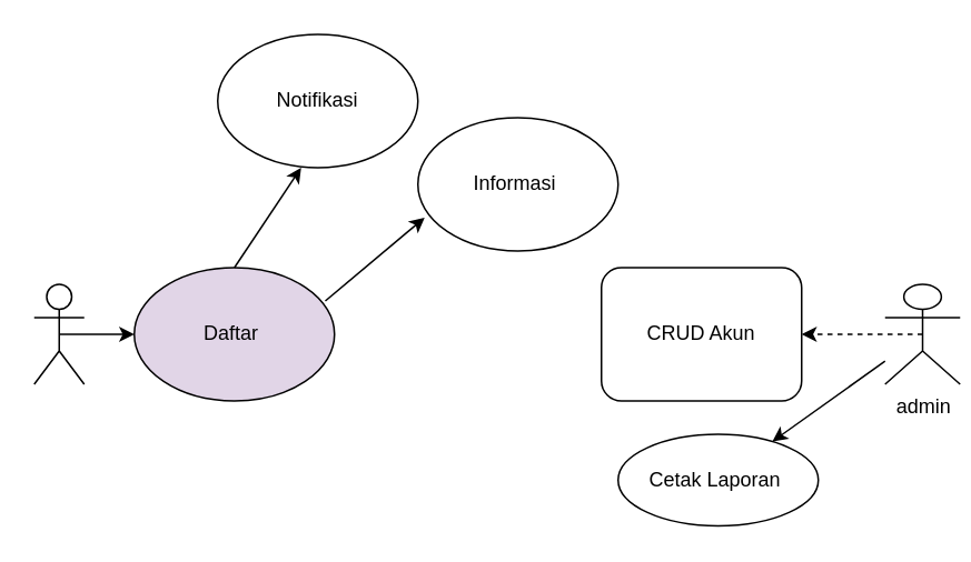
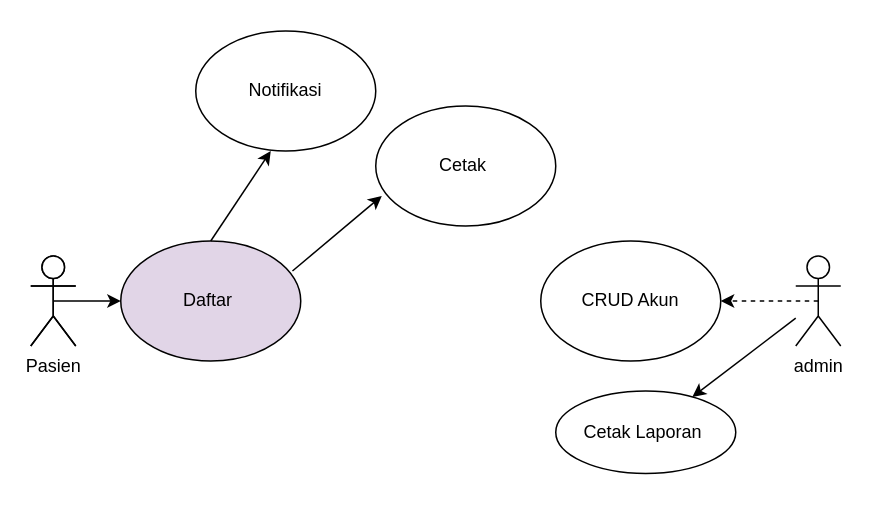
  <mxCell id="0" />
  <mxCell id="1" parent="0" />
+ <mxCell id="2" value="Pasien&lt;div&gt;&lt;br/&gt;&lt;/div&gt;" style="shape=umlActor;verticalLabelPosition=bottom;verticalAlign=top;html=1;outlineConnect=0;" vertex="1" parent="1"><mxGeometry x="20" y="170" width="30" height="60" as="geometry" /></mxCell>
  <mxCell id="3" style="edgeStyle=orthogonalEdgeStyle;rounded=0;orthogonalLoop=1;jettySize=auto;html=1;exitX=0.5;exitY=0.5;exitDx=0;exitDy=0;exitPerimeter=0;" edge="1" parent="1" source="4" target="7"><mxGeometry relative="1" as="geometry"><mxPoint x="80" y="200.082" as="targetPoint" /></mxGeometry></mxCell>
  <mxCell id="4" value="" style="shape=umlActor;verticalLabelPosition=bottom;verticalAlign=top;html=1;outlineConnect=0;" vertex="1" parent="1"><mxGeometry x="20" y="170" width="30" height="60" as="geometry" /></mxCell>
  <mxCell id="5" style="edgeStyle=orthogonalEdgeStyle;rounded=0;orthogonalLoop=1;jettySize=auto;html=1;exitX=0.5;exitY=0.5;exitDx=0;exitDy=0;exitPerimeter=0;dashed=1;" edge="1" parent="1" source="6" target="12"><mxGeometry relative="1" as="geometry"><mxPoint x="480" y="200.286" as="targetPoint" /></mxGeometry></mxCell>
- <mxCell id="6" value="admin&lt;div&gt;&lt;br/&gt;&lt;/div&gt;" style="shape=umlActor;verticalLabelPosition=bottom;verticalAlign=top;html=1;outlineConnect=0;" vertex="1" parent="1"><mxGeometry x="530" y="170" width="45" height="60" as="geometry" /></mxCell>
+ <mxCell id="6" value="admin&lt;div&gt;&lt;br/&gt;&lt;/div&gt;" style="shape=umlActor;verticalLabelPosition=bottom;verticalAlign=top;html=1;outlineConnect=0;" vertex="1" parent="1"><mxGeometry x="530" y="170" width="30" height="60" as="geometry" /></mxCell>
  <mxCell id="7" value="Daftar&amp;nbsp;" style="ellipse;whiteSpace=wrap;html=1;fillColor=#e1d5e7;" vertex="1" parent="1"><mxGeometry x="80" y="160" width="120" height="80" as="geometry" /></mxCell>
  <mxCell id="8" value="Notifikasi" style="ellipse;whiteSpace=wrap;html=1;" vertex="1" parent="1"><mxGeometry x="130" y="20" width="120" height="80" as="geometry" /></mxCell>
  <mxCell id="9" value="" style="endArrow=classic;html=1;rounded=0;exitX=0.5;exitY=0;exitDx=0;exitDy=0;" edge="1" parent="1" source="7"><mxGeometry width="50" height="50" relative="1" as="geometry"><mxPoint x="130" y="150" as="sourcePoint" /><mxPoint x="180" y="100" as="targetPoint" /></mxGeometry></mxCell>
- <mxCell id="10" value="Informasi&amp;nbsp;" style="ellipse;whiteSpace=wrap;html=1;" vertex="1" parent="1"><mxGeometry x="250" y="70" width="120" height="80" as="geometry" /></mxCell>
+ <mxCell id="10" value="Cetak&amp;nbsp;" style="ellipse;whiteSpace=wrap;html=1;" vertex="1" parent="1"><mxGeometry x="250" y="70" width="120" height="80" as="geometry" /></mxCell>
  <mxCell id="11" value="" style="endArrow=classic;html=1;rounded=0;exitX=0.954;exitY=0.25;exitDx=0;exitDy=0;exitPerimeter=0;" edge="1" parent="1" source="7"><mxGeometry width="50" height="50" relative="1" as="geometry"><mxPoint x="204" y="180" as="sourcePoint" /><mxPoint x="254" y="130" as="targetPoint" /></mxGeometry></mxCell>
- <mxCell id="12" value="CRUD Akun" style="whiteSpace=wrap;html=1;rounded=1;" vertex="1" parent="1"><mxGeometry x="360" y="159.996" width="120" height="80" as="geometry" /></mxCell>
+ <mxCell id="12" value="CRUD Akun" style="ellipse;whiteSpace=wrap;html=1;" vertex="1" parent="1"><mxGeometry x="360" y="159.996" width="120" height="80" as="geometry" /></mxCell>
  <mxCell id="13" value="" style="endArrow=classic;html=1;rounded=0;" edge="1" parent="1" source="6" target="14"><mxGeometry width="50" height="50" relative="1" as="geometry"><mxPoint x="300" y="210" as="sourcePoint" /><mxPoint x="480" y="290" as="targetPoint" /></mxGeometry></mxCell>
  <mxCell id="14" value="Cetak Laporan&amp;nbsp;" style="ellipse;whiteSpace=wrap;html=1;" vertex="1" parent="1"><mxGeometry x="370" y="260" width="120" height="55" as="geometry" /></mxCell>
